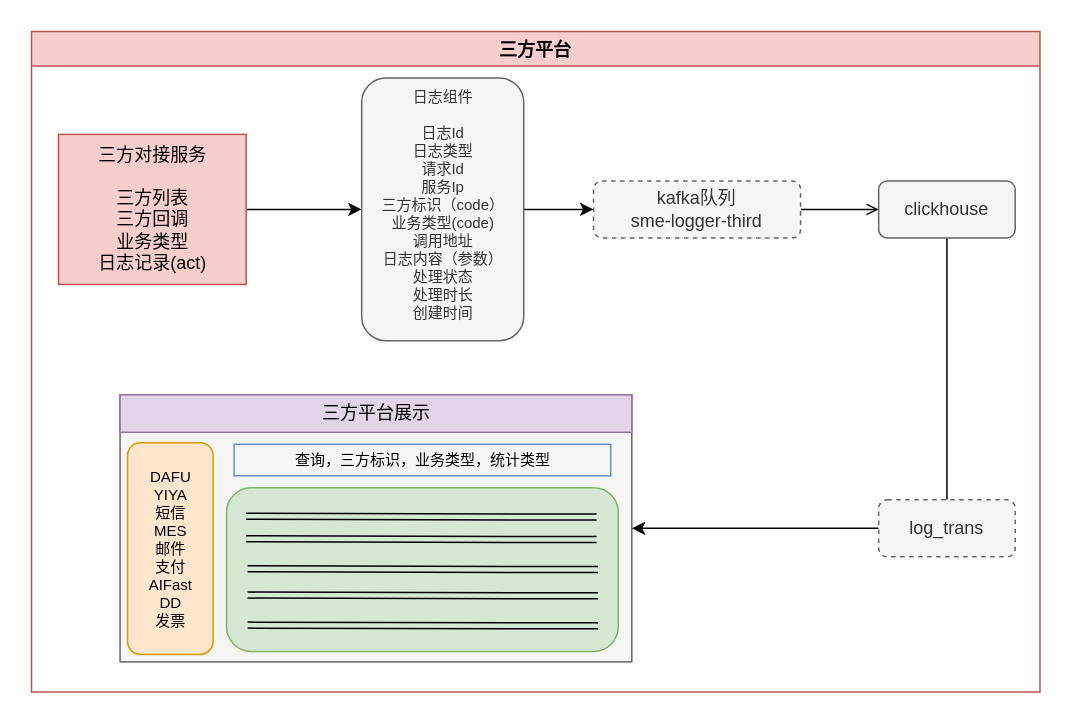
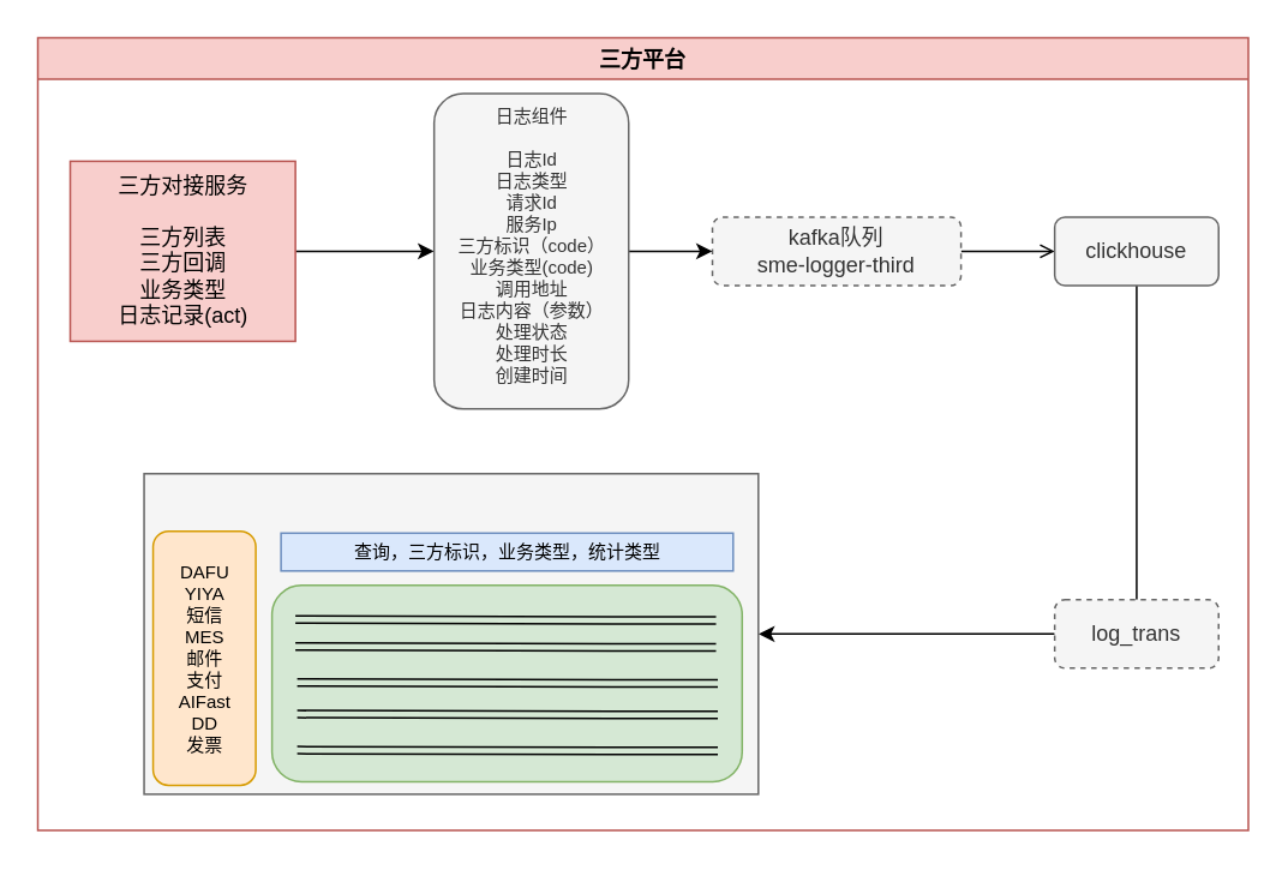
  <mxCell id="0" />
  <mxCell id="1" parent="0" />
  <mxCell id="2" value="三方平台" style="swimlane;startSize=23;fillColor=#f8cecc;strokeColor=#b85450;" parent="1" vertex="1"><mxGeometry x="20.5" y="20.5" width="672" height="440" as="geometry"><mxRectangle x="760" y="430" width="100" height="23" as="alternateBounds" /></mxGeometry></mxCell>
  <mxCell id="3" style="edgeStyle=orthogonalEdgeStyle;rounded=0;orthogonalLoop=1;jettySize=auto;html=1;entryX=0;entryY=0.5;entryDx=0;entryDy=0;" parent="2" source="4" target="12" edge="1"><mxGeometry relative="1" as="geometry" /></mxCell>
  <mxCell id="4" value="三方对接服务&lt;br&gt;&lt;br&gt;三方列表&lt;br&gt;三方回调&lt;br&gt;业务类型&lt;br&gt;日志记录(act)" style="rounded=0;whiteSpace=wrap;html=1;verticalAlign=top;fillColor=#f8cecc;strokeColor=#b85450;" parent="2" vertex="1"><mxGeometry x="18" y="68.5" width="125" height="100" as="geometry" /></mxCell>
  <mxCell id="5" style="edgeStyle=orthogonalEdgeStyle;rounded=0;orthogonalLoop=1;jettySize=auto;html=1;entryX=0;entryY=0.5;entryDx=0;entryDy=0;fontSize=10;endArrow=open;" parent="2" source="6" target="8" edge="1"><mxGeometry relative="1" as="geometry" /></mxCell>
  <mxCell id="6" value="kafka队列&lt;br&gt;sme-logger-third" style="rounded=1;whiteSpace=wrap;html=1;fillColor=#f5f5f5;strokeColor=#666666;fontColor=#333333;dashed=1;" parent="2" vertex="1"><mxGeometry x="374.5" y="99.5" width="138" height="38" as="geometry" /></mxCell>
  <mxCell id="7" value="" style="edgeStyle=orthogonalEdgeStyle;rounded=0;orthogonalLoop=1;jettySize=auto;html=1;fontSize=10;endArrow=none;" parent="2" source="8" target="10" edge="1"><mxGeometry relative="1" as="geometry" /></mxCell>
  <mxCell id="8" value="clickhouse" style="rounded=1;whiteSpace=wrap;html=1;fillColor=#f5f5f5;strokeColor=#666666;fontColor=#333333;" parent="2" vertex="1"><mxGeometry x="564.5" y="99.5" width="91" height="38" as="geometry" /></mxCell>
  <mxCell id="9" style="edgeStyle=orthogonalEdgeStyle;rounded=0;orthogonalLoop=1;jettySize=auto;html=1;entryX=1;entryY=0.5;entryDx=0;entryDy=0;fontSize=10;" parent="2" source="10" target="13" edge="1"><mxGeometry relative="1" as="geometry" /></mxCell>
  <mxCell id="10" value="log_trans" style="rounded=1;whiteSpace=wrap;html=1;fillColor=#f5f5f5;strokeColor=#666666;fontColor=#333333;dashed=1;" parent="2" vertex="1"><mxGeometry x="564.5" y="312" width="91" height="38" as="geometry" /></mxCell>
  <mxCell id="11" style="edgeStyle=orthogonalEdgeStyle;rounded=0;orthogonalLoop=1;jettySize=auto;html=1;entryX=0;entryY=0.5;entryDx=0;entryDy=0;" parent="2" source="12" target="6" edge="1"><mxGeometry relative="1" as="geometry" /></mxCell>
  <mxCell id="12" value="日志组件&lt;br style=&quot;font-size: 10px&quot;&gt;&lt;br style=&quot;font-size: 10px&quot;&gt;日志Id&lt;br&gt;日志类型&lt;br style=&quot;font-size: 10px&quot;&gt;请求Id&lt;br&gt;服务Ip&lt;br&gt;三方标识（code）&lt;br style=&quot;font-size: 10px&quot;&gt;业务类型(code)&lt;br&gt;调用地址&lt;br style=&quot;font-size: 10px&quot;&gt;日志内容（参数）&lt;br style=&quot;font-size: 10px&quot;&gt;处理状态&lt;br&gt;处理时长&lt;br&gt;创建时间" style="rounded=1;whiteSpace=wrap;html=1;fillColor=#f5f5f5;strokeColor=#666666;fontColor=#333333;align=center;verticalAlign=top;fontSize=10;" parent="2" vertex="1"><mxGeometry x="220" y="31" width="108" height="175" as="geometry" /></mxCell>
  <mxCell id="13" value="" style="rounded=0;whiteSpace=wrap;html=1;verticalAlign=top;fillColor=#f5f5f5;strokeColor=#666666;fontColor=#333333;" parent="2" vertex="1"><mxGeometry x="59" y="242" width="341" height="178" as="geometry" /></mxCell>
- <mxCell id="14" value="&lt;span style=&quot;font-size: 12px ; white-space: normal&quot;&gt;三方平台展示&lt;/span&gt;" style="rounded=0;whiteSpace=wrap;html=1;fontSize=10;align=center;fillColor=#e1d5e7;strokeColor=#9673a6;" parent="2" vertex="1"><mxGeometry x="59" y="242" width="341" height="25" as="geometry" /></mxCell>
  <mxCell id="15" value="DAFU&lt;br&gt;YIYA&lt;br&gt;短信&lt;br&gt;MES&lt;br&gt;邮件&lt;br&gt;支付&lt;br&gt;AIFast&lt;br&gt;DD&lt;br&gt;发票" style="rounded=1;whiteSpace=wrap;html=1;fontSize=10;align=center;fillColor=#ffe6cc;strokeColor=#d79b00;" parent="2" vertex="1"><mxGeometry x="64" y="274" width="57" height="141" as="geometry" /></mxCell>
  <mxCell id="16" value="" style="rounded=1;whiteSpace=wrap;html=1;fontSize=10;align=center;fillColor=#d5e8d4;strokeColor=#82b366;" parent="2" vertex="1"><mxGeometry x="130" y="304" width="261" height="109" as="geometry" /></mxCell>
- <mxCell id="17" value="查询，三方标识，业务类型，统计类型" style="rounded=0;whiteSpace=wrap;html=1;fontSize=10;align=center;fillColor=#f5f5f5;strokeColor=#6c8ebf;" parent="2" vertex="1"><mxGeometry x="135" y="275" width="251" height="21" as="geometry" /></mxCell>
+ <mxCell id="17" value="查询，三方标识，业务类型，统计类型" style="rounded=0;whiteSpace=wrap;html=1;fontSize=10;align=center;fillColor=#dae8fc;strokeColor=#6c8ebf;" parent="2" vertex="1"><mxGeometry x="135" y="275" width="251" height="21" as="geometry" /></mxCell>
  <mxCell id="18" value="" style="shape=link;html=1;fontSize=10;" parent="2" edge="1"><mxGeometry width="50" height="50" relative="1" as="geometry"><mxPoint x="143" y="323" as="sourcePoint" /><mxPoint x="376.5" y="323.5" as="targetPoint" /></mxGeometry></mxCell>
  <mxCell id="19" value="" style="shape=link;html=1;fontSize=10;" parent="2" edge="1"><mxGeometry width="50" height="50" relative="1" as="geometry"><mxPoint x="143" y="338" as="sourcePoint" /><mxPoint x="376.5" y="338.5" as="targetPoint" /></mxGeometry></mxCell>
  <mxCell id="20" value="" style="shape=link;html=1;fontSize=10;" parent="2" edge="1"><mxGeometry width="50" height="50" relative="1" as="geometry"><mxPoint x="144" y="358" as="sourcePoint" /><mxPoint x="377.5" y="358.5" as="targetPoint" /></mxGeometry></mxCell>
  <mxCell id="21" value="" style="shape=link;html=1;fontSize=10;" parent="2" edge="1"><mxGeometry width="50" height="50" relative="1" as="geometry"><mxPoint x="144" y="375.5" as="sourcePoint" /><mxPoint x="377.5" y="376" as="targetPoint" /></mxGeometry></mxCell>
  <mxCell id="22" value="" style="shape=link;html=1;fontSize=10;" parent="2" edge="1"><mxGeometry width="50" height="50" relative="1" as="geometry"><mxPoint x="144" y="395.5" as="sourcePoint" /><mxPoint x="377.5" y="396" as="targetPoint" /></mxGeometry></mxCell>
